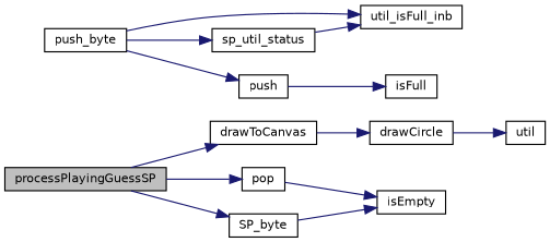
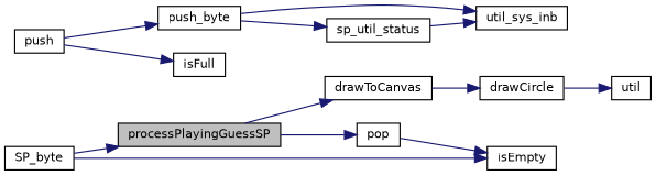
  digraph {
    rankdir=LR
    node [color=black fillcolor=white fontname=Helvetica fontsize=10 shape=record style=filled]
    edge [color=midnightblue fontname=Helvetica fontsize=10 labelfontname=Helvetica labelfontsize=10 style=solid]
    n1 [fillcolor=grey75 fontcolor=black height=0.2 label=processPlayingGuessSP width=0.4]
    n2 [height=0.2 label=drawToCanvas width=0.4]
    n3 [height=0.2 label=pop width=0.4]
    n4 [height=0.2 label=SP_byte width=0.4]
    n5 [height=0.2 label=drawCircle width=0.4]
    n6 [height=0.2 label=isEmpty width=0.4]
    n7 [height=0.2 label=util width=0.4]
    n8 [height=0.2 label=push_byte width=0.4]
-   n9 [height=0.2 label=util_isFull_inb width=0.4]
+   n9 [height=0.2 label=util_sys_inb width=0.4]
    n10 [height=0.2 label=push width=0.4]
    n11 [height=0.2 label=sp_util_status width=0.4]
    n12 [height=0.2 label=isFull width=0.4]
    n1 -> n2
    n1 -> n3
-   n1 -> n4
+   n4 -> n1
    n2 -> n5
    n3 -> n6
    n4 -> n6
    n5 -> n7
    n8 -> n9
-   n8 -> n10
+   n10 -> n8
    n8 -> n11
    n10 -> n12
    n11 -> n9
  }
